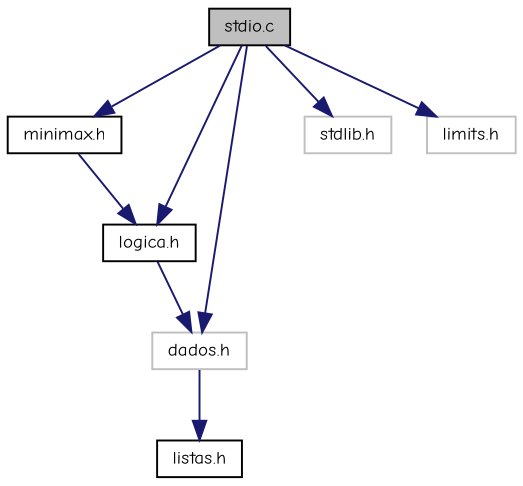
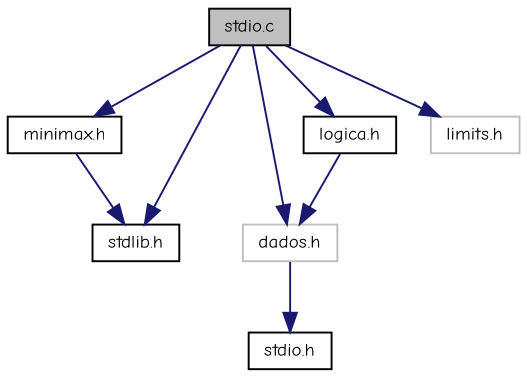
  digraph {
    fontname="Comic Neue"
    node [color=black fillcolor=white fontname="Comic Neue" fontsize=10 shape=record style=filled]
    edge [color=midnightblue fontname="Comic Neue" fontsize=10 labelfontname=Helvetica labelfontsize=10 style=solid]
    n1 [fillcolor=grey75 fontcolor=black height=0.2 label="stdio.c" width=0.4]
    n2 [height=0.2 label="minimax.h" width=0.4]
    n3 [color=grey75 height=0.2 label="dados.h" width=0.4]
    n4 [height=0.2 label="logica.h" width=0.4]
-   n5 [color=grey75 height=0.2 label="stdlib.h" width=0.4]
+   n5 [height=0.2 label="stdlib.h" width=0.4]
    n6 [color=grey75 height=0.2 label="limits.h" width=0.4]
-   n7 [height=0.2 label="listas.h" width=0.4]
+   n7 [height=0.2 label="stdio.h" width=0.4]
    n1 -> n2
    n1 -> n3
    n1 -> n4
    n1 -> n5
    n1 -> n6
-   n2 -> n4
+   n2 -> n5
    n3 -> n7
    n4 -> n3
  }
